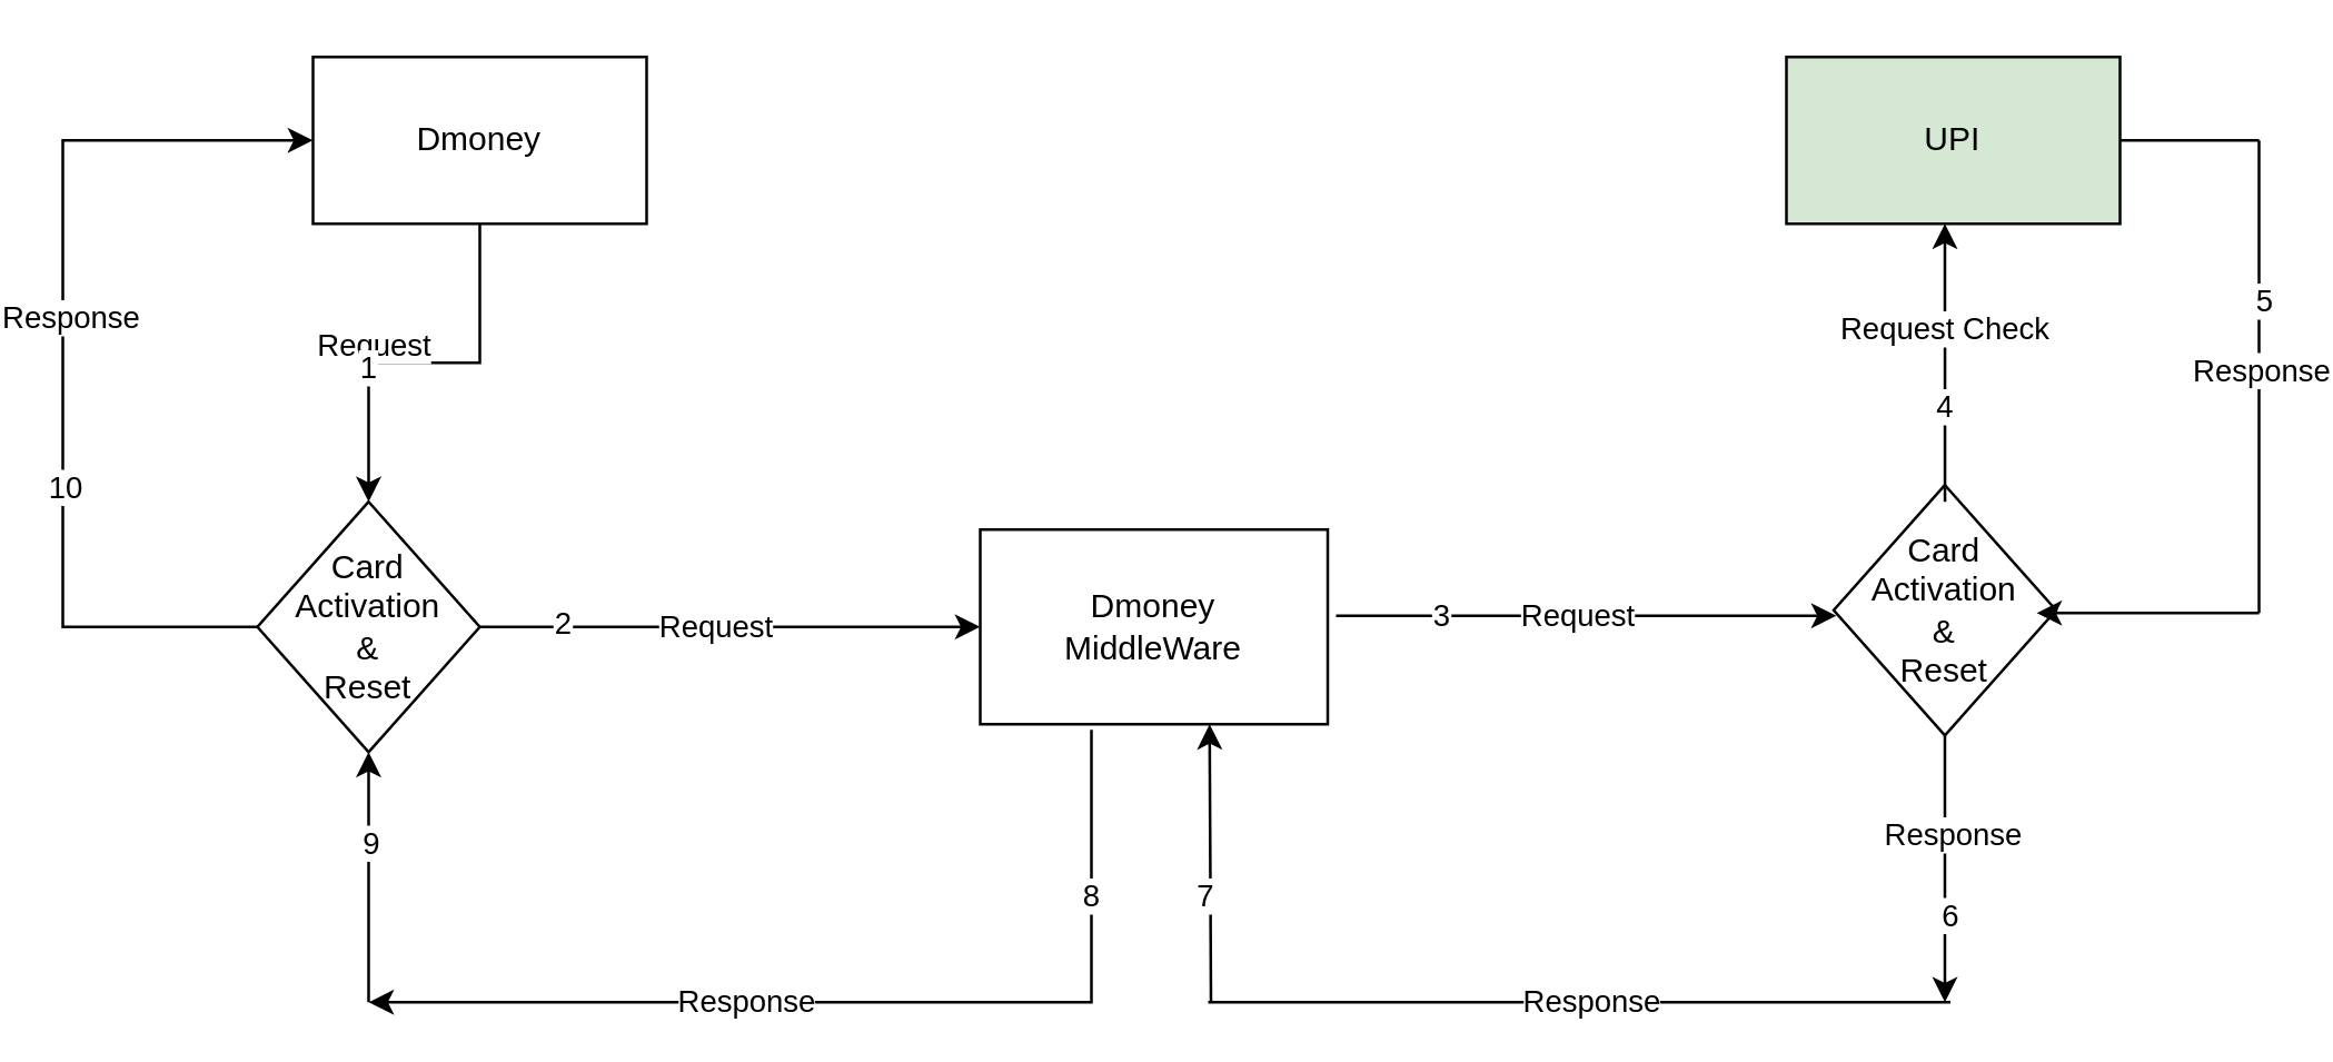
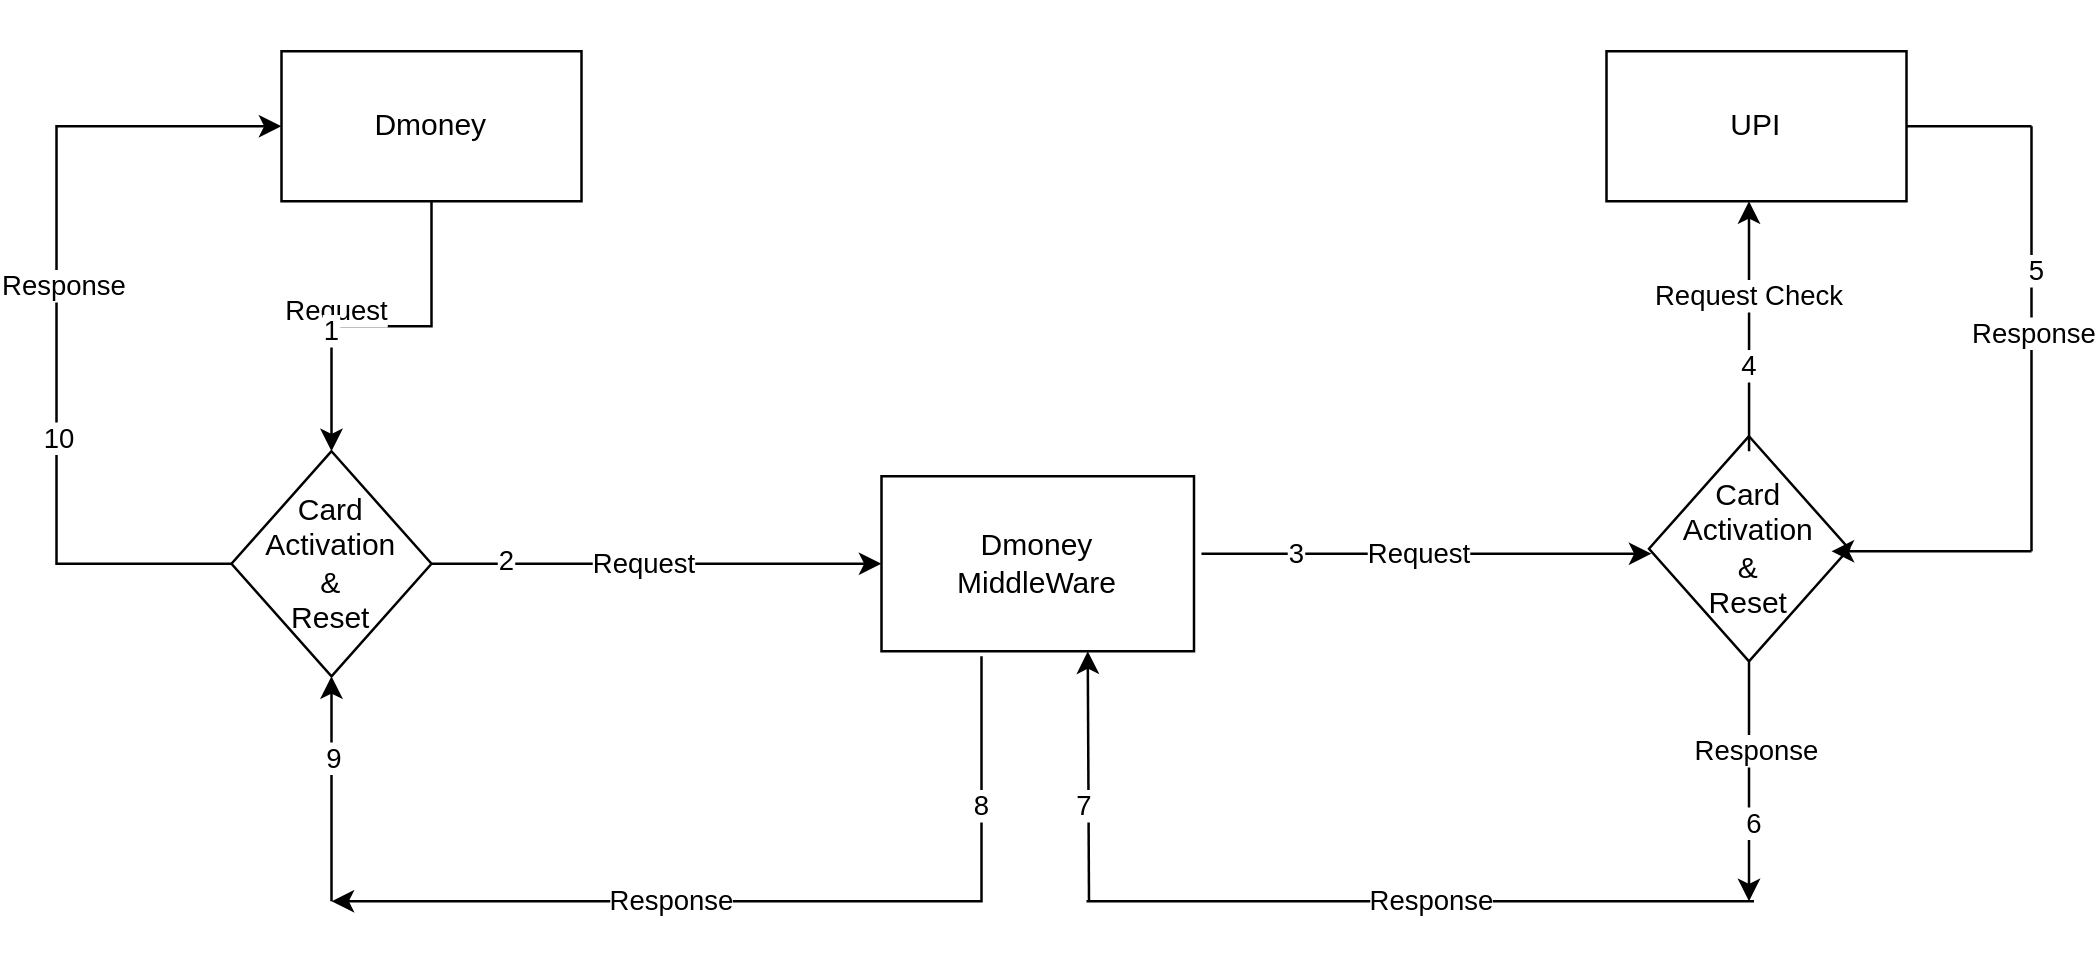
  <mxCell id="0" />
  <mxCell id="1" parent="0" />
  <mxCell id="2" style="edgeStyle=orthogonalEdgeStyle;rounded=0;orthogonalLoop=1;jettySize=auto;html=1;exitX=0.5;exitY=1;exitDx=0;exitDy=0;entryX=0.5;entryY=0;entryDx=0;entryDy=0;" edge="1" parent="1" source="5" target="11"><mxGeometry relative="1" as="geometry" /></mxCell>
  <mxCell id="3" value="Request" style="edgeLabel;html=1;align=center;verticalAlign=middle;resizable=0;points=[];" vertex="1" connectable="0" parent="2"><mxGeometry x="0.74" y="1" relative="1" as="geometry"><mxPoint y="-39" as="offset" /></mxGeometry></mxCell>
  <mxCell id="4" value="1" style="edgeLabel;html=1;align=center;verticalAlign=middle;resizable=0;points=[];" vertex="1" connectable="0" parent="2"><mxGeometry x="0.3" y="2" relative="1" as="geometry"><mxPoint x="-3" as="offset" /></mxGeometry></mxCell>
  <mxCell id="5" value="Dmoney" style="rounded=0;whiteSpace=wrap;html=1;" vertex="1" parent="1"><mxGeometry x="110" y="20" width="120" height="60" as="geometry" /></mxCell>
  <mxCell id="6" value="Dmoney&lt;br&gt;MiddleWare" style="rounded=0;whiteSpace=wrap;html=1;" vertex="1" parent="1"><mxGeometry x="350" y="190" width="125" height="70" as="geometry" /></mxCell>
- <mxCell id="7" value="UPI" style="rounded=0;whiteSpace=wrap;html=1;fillColor=#d5e8d4;" vertex="1" parent="1"><mxGeometry x="640" y="20" width="120" height="60" as="geometry" /></mxCell>
+ <mxCell id="7" value="UPI" style="rounded=0;whiteSpace=wrap;html=1;" vertex="1" parent="1"><mxGeometry x="640" y="20" width="120" height="60" as="geometry" /></mxCell>
  <mxCell id="8" style="edgeStyle=orthogonalEdgeStyle;rounded=0;orthogonalLoop=1;jettySize=auto;html=1;exitX=1;exitY=0.5;exitDx=0;exitDy=0;" edge="1" parent="1" source="11"><mxGeometry relative="1" as="geometry"><mxPoint x="350" y="225" as="targetPoint" /></mxGeometry></mxCell>
  <mxCell id="9" value="Request" style="edgeLabel;html=1;align=center;verticalAlign=middle;resizable=0;points=[];" vertex="1" connectable="0" parent="8"><mxGeometry x="0.822" y="1" relative="1" as="geometry"><mxPoint x="-79" as="offset" /></mxGeometry></mxCell>
  <mxCell id="10" value="2" style="edgeLabel;html=1;align=center;verticalAlign=middle;resizable=0;points=[];" vertex="1" connectable="0" parent="8"><mxGeometry x="-0.678" y="2" relative="1" as="geometry"><mxPoint as="offset" /></mxGeometry></mxCell>
  <mxCell id="11" value="Card Activation&lt;br&gt;&amp;amp;&lt;br&gt;Reset" style="rhombus;whiteSpace=wrap;html=1;" vertex="1" parent="1"><mxGeometry x="90" y="180" width="80" height="90" as="geometry" /></mxCell>
  <mxCell id="12" value="Card Activation&lt;br&gt;&amp;amp;&lt;br&gt;Reset" style="rhombus;whiteSpace=wrap;html=1;" vertex="1" parent="1"><mxGeometry x="657" y="174" width="80" height="90" as="geometry" /></mxCell>
  <mxCell id="13" style="edgeStyle=orthogonalEdgeStyle;rounded=0;orthogonalLoop=1;jettySize=auto;html=1;exitX=1;exitY=0.5;exitDx=0;exitDy=0;" edge="1" parent="1"><mxGeometry relative="1" as="geometry"><mxPoint x="478" y="221" as="sourcePoint" /><mxPoint x="658" y="221" as="targetPoint" /></mxGeometry></mxCell>
  <mxCell id="14" value="Request" style="edgeLabel;html=1;align=center;verticalAlign=middle;resizable=0;points=[];" vertex="1" connectable="0" parent="13"><mxGeometry x="0.811" y="-1" relative="1" as="geometry"><mxPoint x="-77" y="-2" as="offset" /></mxGeometry></mxCell>
  <mxCell id="15" value="3" style="edgeLabel;html=1;align=center;verticalAlign=middle;resizable=0;points=[];" vertex="1" connectable="0" parent="13"><mxGeometry x="0.644" y="4" relative="1" as="geometry"><mxPoint x="-111" y="3" as="offset" /></mxGeometry></mxCell>
  <mxCell id="16" style="edgeStyle=orthogonalEdgeStyle;rounded=0;orthogonalLoop=1;jettySize=auto;html=1;entryX=0.5;entryY=1;entryDx=0;entryDy=0;exitX=0.538;exitY=0.067;exitDx=0;exitDy=0;exitPerimeter=0;" edge="1" parent="1"><mxGeometry relative="1" as="geometry"><mxPoint x="697.04" y="180.03" as="sourcePoint" /><mxPoint x="697" y="80" as="targetPoint" /></mxGeometry></mxCell>
  <mxCell id="17" value="Request Check" style="edgeLabel;html=1;align=center;verticalAlign=middle;resizable=0;points=[];" vertex="1" connectable="0" parent="16"><mxGeometry x="0.26" y="1" relative="1" as="geometry"><mxPoint as="offset" /></mxGeometry></mxCell>
  <mxCell id="18" value="4" style="edgeLabel;html=1;align=center;verticalAlign=middle;resizable=0;points=[];" vertex="1" connectable="0" parent="16"><mxGeometry x="-0.3" y="-3" relative="1" as="geometry"><mxPoint x="-4" as="offset" /></mxGeometry></mxCell>
  <mxCell id="19" value="" style="endArrow=none;html=1;rounded=0;exitX=1;exitY=0.5;exitDx=0;exitDy=0;" edge="1" parent="1" source="7"><mxGeometry width="50" height="50" relative="1" as="geometry"><mxPoint x="430" y="150" as="sourcePoint" /><mxPoint x="810" y="50" as="targetPoint" /></mxGeometry></mxCell>
  <mxCell id="20" value="" style="endArrow=none;html=1;rounded=0;" edge="1" parent="1"><mxGeometry width="50" height="50" relative="1" as="geometry"><mxPoint x="810" y="220" as="sourcePoint" /><mxPoint x="810" y="50" as="targetPoint" /></mxGeometry></mxCell>
  <mxCell id="21" value="Response" style="edgeLabel;html=1;align=center;verticalAlign=middle;resizable=0;points=[];" vertex="1" connectable="0" parent="20"><mxGeometry x="-0.388" relative="1" as="geometry"><mxPoint y="-36" as="offset" /></mxGeometry></mxCell>
  <mxCell id="22" value="5" style="edgeLabel;html=1;align=center;verticalAlign=middle;resizable=0;points=[];" vertex="1" connectable="0" parent="20"><mxGeometry x="0.329" y="-1" relative="1" as="geometry"><mxPoint as="offset" /></mxGeometry></mxCell>
  <mxCell id="23" value="" style="endArrow=classic;html=1;rounded=0;" edge="1" parent="1"><mxGeometry width="50" height="50" relative="1" as="geometry"><mxPoint x="810" y="220" as="sourcePoint" /><mxPoint x="730" y="220" as="targetPoint" /></mxGeometry></mxCell>
  <mxCell id="24" value="" style="endArrow=none;html=1;rounded=0;" edge="1" parent="1"><mxGeometry width="50" height="50" relative="1" as="geometry"><mxPoint x="432" y="360" as="sourcePoint" /><mxPoint x="699" y="360" as="targetPoint" /></mxGeometry></mxCell>
  <mxCell id="25" value="Response" style="edgeLabel;html=1;align=center;verticalAlign=middle;resizable=0;points=[];" vertex="1" connectable="0" parent="24"><mxGeometry x="0.133" y="-3" relative="1" as="geometry"><mxPoint x="-14" y="-4" as="offset" /></mxGeometry></mxCell>
  <mxCell id="26" value="" style="endArrow=classic;html=1;rounded=0;exitX=0.5;exitY=1;exitDx=0;exitDy=0;" edge="1" parent="1" source="12"><mxGeometry width="50" height="50" relative="1" as="geometry"><mxPoint x="750" y="310" as="sourcePoint" /><mxPoint x="697" y="360" as="targetPoint" /></mxGeometry></mxCell>
  <mxCell id="27" value="Response" style="edgeLabel;html=1;align=center;verticalAlign=middle;resizable=0;points=[];" vertex="1" connectable="0" parent="26"><mxGeometry x="-0.271" y="2" relative="1" as="geometry"><mxPoint as="offset" /></mxGeometry></mxCell>
  <mxCell id="28" value="6" style="edgeLabel;html=1;align=center;verticalAlign=middle;resizable=0;points=[];" vertex="1" connectable="0" parent="26"><mxGeometry x="0.333" y="1" relative="1" as="geometry"><mxPoint as="offset" /></mxGeometry></mxCell>
  <mxCell id="29" value="" style="endArrow=classic;html=1;rounded=0;entryX=0.5;entryY=1;entryDx=0;entryDy=0;" edge="1" parent="1"><mxGeometry width="50" height="50" relative="1" as="geometry"><mxPoint x="433" y="360" as="sourcePoint" /><mxPoint x="432.5" y="260" as="targetPoint" /></mxGeometry></mxCell>
  <mxCell id="30" value="7" style="edgeLabel;html=1;align=center;verticalAlign=middle;resizable=0;points=[];" vertex="1" connectable="0" parent="29"><mxGeometry x="-0.22" y="2" relative="1" as="geometry"><mxPoint as="offset" /></mxGeometry></mxCell>
  <mxCell id="31" value="" style="endArrow=classic;html=1;rounded=0;exitX=0.32;exitY=1.029;exitDx=0;exitDy=0;exitPerimeter=0;" edge="1" parent="1" source="6"><mxGeometry width="50" height="50" relative="1" as="geometry"><mxPoint x="430" y="240" as="sourcePoint" /><mxPoint x="130" y="360" as="targetPoint" /><Array as="points"><mxPoint x="390" y="360" /></Array></mxGeometry></mxCell>
  <mxCell id="32" value="Response" style="edgeLabel;html=1;align=center;verticalAlign=middle;resizable=0;points=[];" vertex="1" connectable="0" parent="31"><mxGeometry x="0.424" relative="1" as="geometry"><mxPoint x="33" y="-1" as="offset" /></mxGeometry></mxCell>
  <mxCell id="33" value="8" style="edgeLabel;html=1;align=center;verticalAlign=middle;resizable=0;points=[];" vertex="1" connectable="0" parent="31"><mxGeometry x="-0.67" y="-1" relative="1" as="geometry"><mxPoint as="offset" /></mxGeometry></mxCell>
  <mxCell id="34" value="" style="endArrow=classic;html=1;rounded=0;entryX=0.5;entryY=1;entryDx=0;entryDy=0;" edge="1" parent="1" target="11"><mxGeometry width="50" height="50" relative="1" as="geometry"><mxPoint x="130" y="360" as="sourcePoint" /><mxPoint x="180" y="310" as="targetPoint" /></mxGeometry></mxCell>
  <mxCell id="35" value="9" style="edgeLabel;html=1;align=center;verticalAlign=middle;resizable=0;points=[];" vertex="1" connectable="0" parent="34"><mxGeometry x="0.289" relative="1" as="geometry"><mxPoint as="offset" /></mxGeometry></mxCell>
  <mxCell id="36" value="" style="endArrow=classic;html=1;rounded=0;exitX=0;exitY=0.5;exitDx=0;exitDy=0;entryX=0;entryY=0.5;entryDx=0;entryDy=0;" edge="1" parent="1" source="11" target="5"><mxGeometry width="50" height="50" relative="1" as="geometry"><mxPoint x="310" y="240" as="sourcePoint" /><mxPoint x="20" y="50" as="targetPoint" /><Array as="points"><mxPoint x="20" y="225" /><mxPoint x="20" y="50" /></Array></mxGeometry></mxCell>
  <mxCell id="37" value="Response" style="edgeLabel;html=1;align=center;verticalAlign=middle;resizable=0;points=[];" vertex="1" connectable="0" parent="36"><mxGeometry x="-0.037" y="-2" relative="1" as="geometry"><mxPoint y="-21" as="offset" /></mxGeometry></mxCell>
  <mxCell id="38" value="10" style="edgeLabel;html=1;align=center;verticalAlign=middle;resizable=0;points=[];" vertex="1" connectable="0" parent="36"><mxGeometry x="-0.275" relative="1" as="geometry"><mxPoint as="offset" /></mxGeometry></mxCell>
